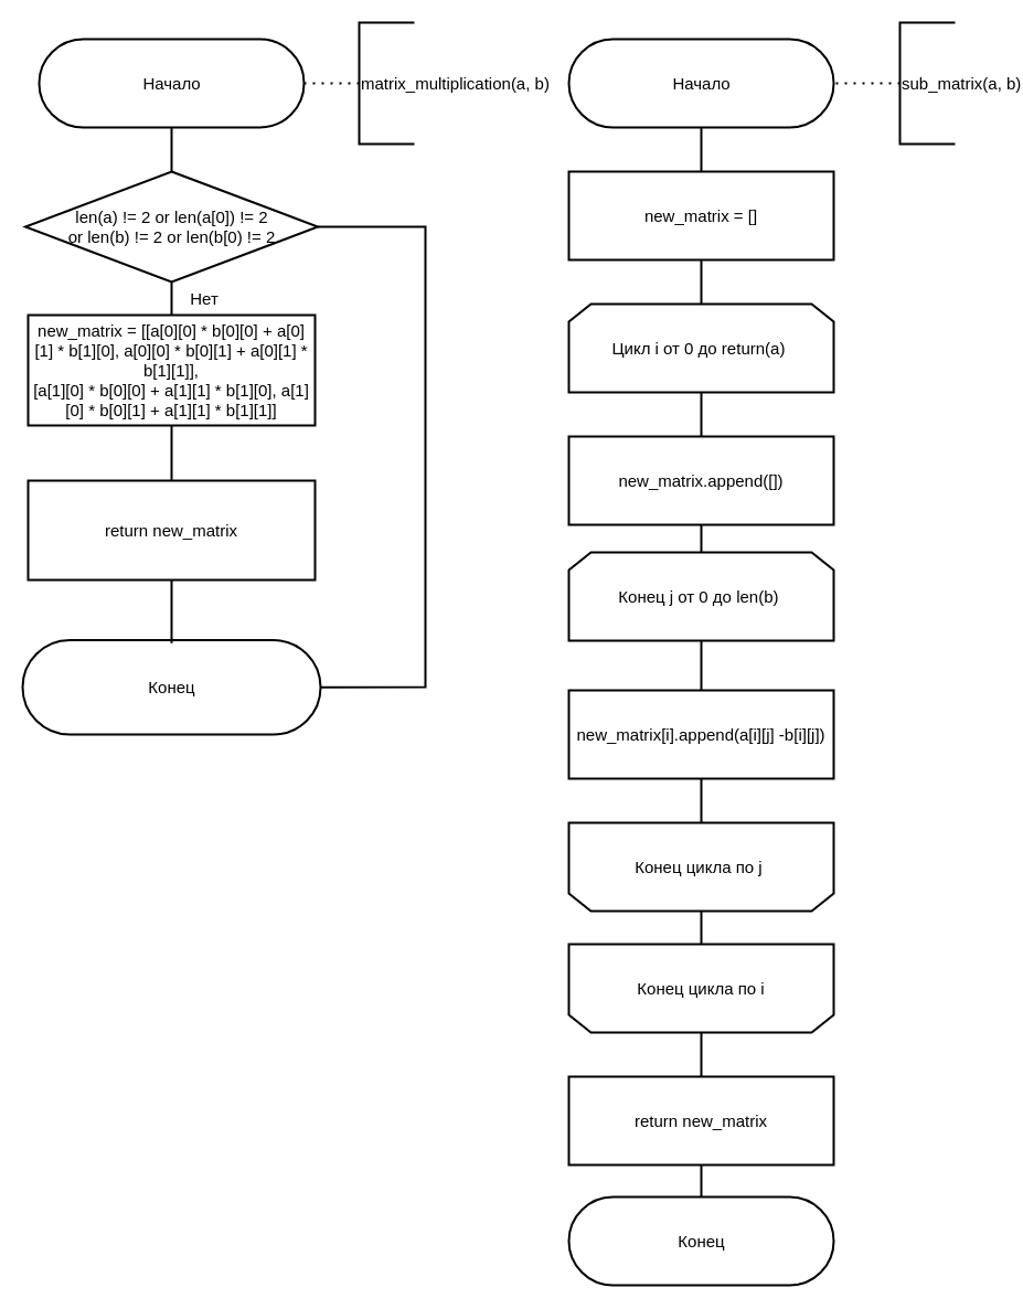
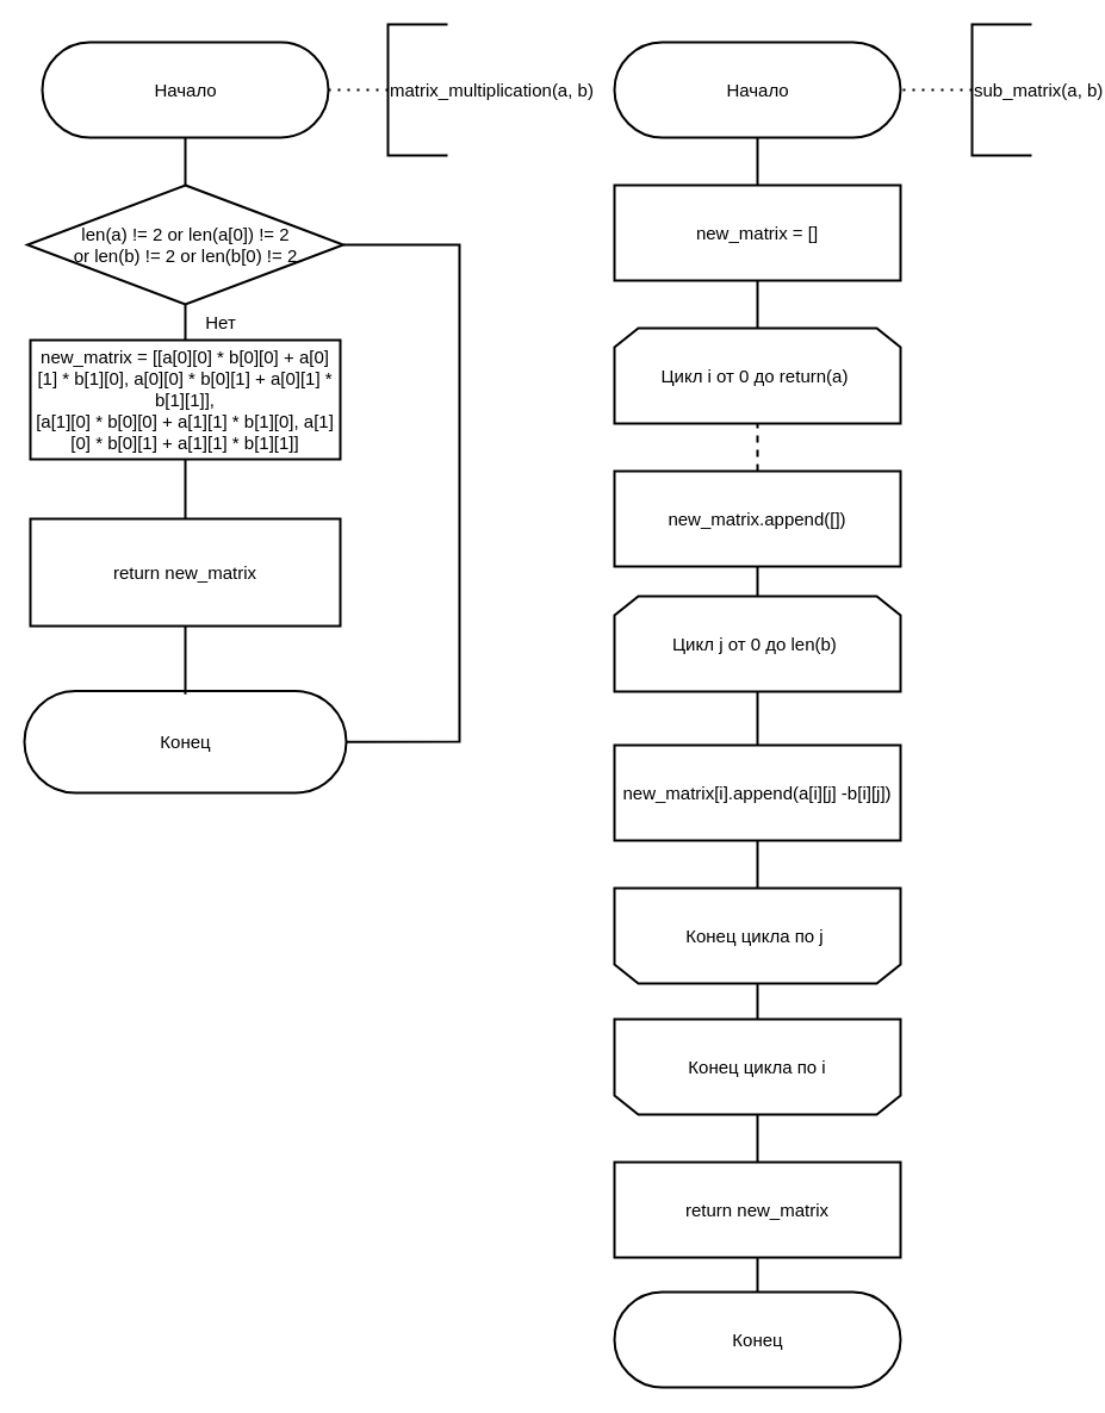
  <mxCell id="0" />
  <mxCell id="1" parent="0" />
  <mxCell id="2" value="&lt;font style=&quot;font-size: 15px;&quot;&gt;Начало&lt;/font&gt;" style="html=1;dashed=0;whitespace=wrap;shape=mxgraph.dfd.start;strokeWidth=2;fontSize=15;" parent="1" vertex="1"><mxGeometry x="35" y="35" width="240" height="80" as="geometry" /></mxCell>
  <mxCell id="3" value="matrix_multiplication(a, b)&lt;div style=&quot;font-size: 15px;&quot;&gt;&lt;/div&gt;" style="strokeWidth=2;html=1;shape=mxgraph.flowchart.annotation_1;align=left;pointerEvents=1;fontSize=15;" parent="1" vertex="1"><mxGeometry x="325" y="20" width="50" height="110" as="geometry" /></mxCell>
  <mxCell id="4" value="" style="endArrow=none;dashed=1;html=1;dashPattern=1 3;strokeWidth=2;rounded=0;fontSize=15;exitX=1;exitY=0.5;exitDx=0;exitDy=0;exitPerimeter=0;entryX=0;entryY=0.5;entryDx=0;entryDy=0;entryPerimeter=0;" parent="1" source="2" target="3" edge="1"><mxGeometry width="50" height="50" relative="1" as="geometry"><mxPoint x="335" y="265" as="sourcePoint" /><mxPoint x="385" y="215" as="targetPoint" /></mxGeometry></mxCell>
  <mxCell id="5" value="" style="endArrow=none;html=1;rounded=0;strokeWidth=2;fontSize=15;exitX=0.5;exitY=0.5;exitDx=0;exitDy=40;exitPerimeter=0;entryX=0.5;entryY=0;entryDx=0;entryDy=0;" parent="1" source="2" edge="1"><mxGeometry width="50" height="50" relative="1" as="geometry"><mxPoint x="335" y="135" as="sourcePoint" /><mxPoint x="155" y="155" as="targetPoint" /></mxGeometry></mxCell>
  <mxCell id="6" value="&lt;font style=&quot;font-size: 15px;&quot;&gt;new_matrix = [[a[0][0] * b[0][0] + a[0][1] * b[1][0], a[0][0] * b[0][1] + a[0][1] * b[1][1]],&lt;br&gt;[a[1][0] * b[0][0] + a[1][1] * b[1][0], a[1][0] * b[0][1] + a[1][1] * b[1][1]]&lt;br style=&quot;font-size: 15px;&quot;&gt;&lt;/font&gt;" style="rounded=0;whiteSpace=wrap;html=1;strokeWidth=2;fontSize=15;" parent="1" vertex="1"><mxGeometry x="25" y="285" width="260" height="100" as="geometry" /></mxCell>
  <mxCell id="7" value="&lt;font style=&quot;font-size: 15px;&quot;&gt;return new_matrix&lt;br style=&quot;font-size: 15px;&quot;&gt;&lt;/font&gt;" style="rounded=0;whiteSpace=wrap;html=1;strokeWidth=2;fontSize=15;" parent="1" vertex="1"><mxGeometry x="25" y="435" width="260" height="90" as="geometry" /></mxCell>
  <mxCell id="8" value="Конец" style="html=1;dashed=0;whitespace=wrap;shape=mxgraph.dfd.start;strokeWidth=2;fontSize=15;" parent="1" vertex="1"><mxGeometry x="20" y="579.5" width="270" height="85.5" as="geometry" /></mxCell>
  <mxCell id="9" value="" style="endArrow=none;html=1;rounded=0;strokeWidth=2;fontSize=15;exitX=0.5;exitY=1;exitDx=0;exitDy=0;entryX=0.5;entryY=0;entryDx=0;entryDy=0;" parent="1" source="6" target="7" edge="1"><mxGeometry width="50" height="50" relative="1" as="geometry"><mxPoint x="335" y="315" as="sourcePoint" /><mxPoint x="385" y="265" as="targetPoint" /></mxGeometry></mxCell>
  <mxCell id="10" value="" style="endArrow=none;html=1;rounded=0;strokeWidth=2;fontSize=15;exitX=0.5;exitY=1;exitDx=0;exitDy=0;entryX=0.5;entryY=0.5;entryDx=0;entryDy=-40;entryPerimeter=0;" parent="1" source="7" target="8" edge="1"><mxGeometry width="50" height="50" relative="1" as="geometry"><mxPoint x="335" y="315" as="sourcePoint" /><mxPoint x="385" y="265" as="targetPoint" /></mxGeometry></mxCell>
  <mxCell id="11" value="&lt;font style=&quot;font-size: 15px;&quot;&gt;Начало&lt;/font&gt;" style="html=1;dashed=0;whitespace=wrap;shape=mxgraph.dfd.start;strokeWidth=2;fontSize=15;" parent="1" vertex="1"><mxGeometry x="515" y="35" width="240" height="80" as="geometry" /></mxCell>
  <mxCell id="12" value="&lt;font style=&quot;font-size: 15px;&quot;&gt;new_matrix.append([])&lt;br style=&quot;font-size: 15px;&quot;&gt;&lt;/font&gt;" style="rounded=0;whiteSpace=wrap;html=1;strokeWidth=2;fontSize=15;" parent="1" vertex="1"><mxGeometry x="515" y="395" width="240" height="80" as="geometry" /></mxCell>
  <mxCell id="13" value="Цикл i от 0 до return(a)&amp;nbsp;" style="shape=loopLimit;whiteSpace=wrap;html=1;strokeWidth=2;fontSize=15;" parent="1" vertex="1"><mxGeometry x="515" y="275" width="240" height="80" as="geometry" /></mxCell>
  <mxCell id="14" value="&lt;font style=&quot;font-size: 15px;&quot;&gt;new_matrix = []&lt;br style=&quot;font-size: 15px;&quot;&gt;&lt;/font&gt;" style="rounded=0;whiteSpace=wrap;html=1;strokeWidth=2;fontSize=15;" parent="1" vertex="1"><mxGeometry x="515" y="155" width="240" height="80" as="geometry" /></mxCell>
  <mxCell id="15" value="&lt;font style=&quot;font-size: 15px;&quot;&gt;new_matrix[i].append(a[i][j] -b[i][j])&lt;br style=&quot;font-size: 15px;&quot;&gt;&lt;/font&gt;" style="rounded=0;whiteSpace=wrap;html=1;strokeWidth=2;fontSize=15;" parent="1" vertex="1"><mxGeometry x="515" y="625" width="240" height="80" as="geometry" /></mxCell>
  <mxCell id="16" value="Конец" style="html=1;dashed=0;whitespace=wrap;shape=mxgraph.dfd.start;strokeWidth=2;fontSize=15;" parent="1" vertex="1"><mxGeometry x="515" y="1084" width="240" height="80" as="geometry" /></mxCell>
  <mxCell id="17" value="sub_matrix(a, b)&lt;div style=&quot;font-size: 15px;&quot;&gt;&lt;/div&gt;" style="strokeWidth=2;html=1;shape=mxgraph.flowchart.annotation_1;align=left;pointerEvents=1;fontSize=15;" parent="1" vertex="1"><mxGeometry x="815" y="20" width="50" height="110" as="geometry" /></mxCell>
  <mxCell id="18" value="" style="endArrow=none;dashed=1;html=1;dashPattern=1 3;strokeWidth=2;rounded=0;fontSize=15;entryX=1;entryY=0.5;entryDx=0;entryDy=0;entryPerimeter=0;exitX=0;exitY=0.5;exitDx=0;exitDy=0;exitPerimeter=0;" parent="1" source="17" target="11" edge="1"><mxGeometry width="50" height="50" relative="1" as="geometry"><mxPoint x="335" y="285" as="sourcePoint" /><mxPoint x="385" y="235" as="targetPoint" /></mxGeometry></mxCell>
- <mxCell id="19" value="Конец j от 0 до len(b)&amp;nbsp;" style="shape=loopLimit;whiteSpace=wrap;html=1;strokeWidth=2;fontSize=15;" parent="1" vertex="1"><mxGeometry x="515" y="500" width="240" height="80" as="geometry" /></mxCell>
+ <mxCell id="19" value="Цикл j от 0 до len(b)&amp;nbsp;" style="shape=loopLimit;whiteSpace=wrap;html=1;strokeWidth=2;fontSize=15;" parent="1" vertex="1"><mxGeometry x="515" y="500" width="240" height="80" as="geometry" /></mxCell>
  <mxCell id="20" value="Конец цикла по j&amp;nbsp;" style="shape=loopLimit;whiteSpace=wrap;html=1;strokeWidth=2;fontSize=15;direction=west;" parent="1" vertex="1"><mxGeometry x="515" y="745" width="240" height="80" as="geometry" /></mxCell>
  <mxCell id="21" value="Конец цикла по i" style="shape=loopLimit;whiteSpace=wrap;html=1;strokeWidth=2;fontSize=15;direction=west;" parent="1" vertex="1"><mxGeometry x="515" y="855" width="240" height="80" as="geometry" /></mxCell>
  <mxCell id="22" value="" style="endArrow=none;html=1;rounded=0;strokeWidth=2;fontSize=15;exitX=0.5;exitY=1;exitDx=0;exitDy=0;entryX=0.5;entryY=0;entryDx=0;entryDy=0;" parent="1" source="19" target="15" edge="1"><mxGeometry width="50" height="50" relative="1" as="geometry"><mxPoint x="335" y="435" as="sourcePoint" /><mxPoint x="385" y="385" as="targetPoint" /></mxGeometry></mxCell>
  <mxCell id="23" value="" style="endArrow=none;html=1;rounded=0;strokeWidth=2;fontSize=15;entryX=0.5;entryY=1;entryDx=0;entryDy=0;exitX=0.5;exitY=0;exitDx=0;exitDy=0;" parent="1" source="19" target="12" edge="1"><mxGeometry width="50" height="50" relative="1" as="geometry"><mxPoint x="335" y="435" as="sourcePoint" /><mxPoint x="385" y="385" as="targetPoint" /></mxGeometry></mxCell>
- <mxCell id="24" value="" style="endArrow=none;html=1;rounded=0;strokeWidth=2;fontSize=15;entryX=0.5;entryY=1;entryDx=0;entryDy=0;exitX=0.5;exitY=0;exitDx=0;exitDy=0;" parent="1" source="12" target="13" edge="1"><mxGeometry width="50" height="50" relative="1" as="geometry"><mxPoint x="335" y="435" as="sourcePoint" /><mxPoint x="385" y="385" as="targetPoint" /></mxGeometry></mxCell>
+ <mxCell id="24" value="" style="endArrow=none;html=1;rounded=0;strokeWidth=2;fontSize=15;entryX=0.5;entryY=1;entryDx=0;entryDy=0;exitX=0.5;exitY=0;exitDx=0;exitDy=0;dashed=1;" parent="1" source="12" target="13" edge="1"><mxGeometry width="50" height="50" relative="1" as="geometry"><mxPoint x="335" y="435" as="sourcePoint" /><mxPoint x="385" y="385" as="targetPoint" /></mxGeometry></mxCell>
  <mxCell id="25" value="" style="endArrow=none;html=1;rounded=0;strokeWidth=2;fontSize=15;entryX=0.5;entryY=1;entryDx=0;entryDy=0;exitX=0.5;exitY=0;exitDx=0;exitDy=0;" parent="1" source="13" target="14" edge="1"><mxGeometry width="50" height="50" relative="1" as="geometry"><mxPoint x="335" y="435" as="sourcePoint" /><mxPoint x="385" y="385" as="targetPoint" /></mxGeometry></mxCell>
  <mxCell id="26" value="" style="endArrow=none;html=1;rounded=0;strokeWidth=2;fontSize=15;entryX=0.5;entryY=0.5;entryDx=0;entryDy=40;entryPerimeter=0;exitX=0.5;exitY=0;exitDx=0;exitDy=0;" parent="1" source="14" target="11" edge="1"><mxGeometry width="50" height="50" relative="1" as="geometry"><mxPoint x="335" y="435" as="sourcePoint" /><mxPoint x="385" y="385" as="targetPoint" /></mxGeometry></mxCell>
  <mxCell id="27" value="" style="endArrow=none;html=1;rounded=0;strokeWidth=2;fontSize=15;exitX=0.5;exitY=1;exitDx=0;exitDy=0;entryX=0.5;entryY=0;entryDx=0;entryDy=0;" parent="1" source="21" target="20" edge="1"><mxGeometry width="50" height="50" relative="1" as="geometry"><mxPoint x="335" y="435" as="sourcePoint" /><mxPoint x="385" y="385" as="targetPoint" /></mxGeometry></mxCell>
  <mxCell id="28" value="" style="endArrow=none;html=1;rounded=0;strokeWidth=2;fontSize=15;entryX=0.5;entryY=1;entryDx=0;entryDy=0;exitX=0.5;exitY=1;exitDx=0;exitDy=0;" parent="1" source="20" target="15" edge="1"><mxGeometry width="50" height="50" relative="1" as="geometry"><mxPoint x="335" y="435" as="sourcePoint" /><mxPoint x="385" y="385" as="targetPoint" /></mxGeometry></mxCell>
  <mxCell id="29" value="" style="endArrow=none;html=1;rounded=0;strokeWidth=2;fontSize=15;exitX=0.5;exitY=0.5;exitDx=0;exitDy=-40;exitPerimeter=0;entryX=0.5;entryY=0;entryDx=0;entryDy=0;" parent="1" source="16" target="21" edge="1"><mxGeometry width="50" height="50" relative="1" as="geometry"><mxPoint x="335" y="795" as="sourcePoint" /><mxPoint x="385" y="745" as="targetPoint" /></mxGeometry></mxCell>
  <mxCell id="30" value="&lt;font style=&quot;font-size: 15px;&quot;&gt;return new_matrix&lt;br style=&quot;font-size: 15px;&quot;&gt;&lt;/font&gt;" style="rounded=0;whiteSpace=wrap;html=1;strokeWidth=2;fontSize=15;" parent="1" vertex="1"><mxGeometry x="515" y="975" width="240" height="80" as="geometry" /></mxCell>
  <mxCell id="31" value="len(a) != 2 or len(a[0]) != 2&lt;br&gt;or len(b) != 2 or len(b[0) != 2" style="rhombus;whiteSpace=wrap;html=1;strokeWidth=2;fontSize=15;" vertex="1" parent="1"><mxGeometry x="22.5" y="155" width="265" height="100" as="geometry" /></mxCell>
  <mxCell id="32" value="" style="endArrow=none;html=1;rounded=0;strokeWidth=2;fontSize=15;entryX=0.5;entryY=1;entryDx=0;entryDy=0;exitX=0.5;exitY=0;exitDx=0;exitDy=0;" edge="1" parent="1" source="6" target="31"><mxGeometry width="50" height="50" relative="1" as="geometry"><mxPoint x="645" y="435" as="sourcePoint" /><mxPoint x="695" y="385" as="targetPoint" /></mxGeometry></mxCell>
  <mxCell id="33" value="" style="endArrow=none;html=1;rounded=0;strokeWidth=2;fontSize=15;entryX=1;entryY=0.5;entryDx=0;entryDy=0;exitX=1;exitY=0.5;exitDx=0;exitDy=0;exitPerimeter=0;" edge="1" parent="1" source="8" target="31"><mxGeometry width="50" height="50" relative="1" as="geometry"><mxPoint x="645" y="435" as="sourcePoint" /><mxPoint x="695" y="385" as="targetPoint" /><Array as="points"><mxPoint x="385" y="622" /><mxPoint x="385" y="205" /></Array></mxGeometry></mxCell>
  <mxCell id="34" value="Нет" style="text;html=1;strokeColor=none;fillColor=none;align=center;verticalAlign=middle;whiteSpace=wrap;rounded=0;fontSize=15;" vertex="1" parent="1"><mxGeometry x="155" y="255" width="60" height="30" as="geometry" /></mxCell>
